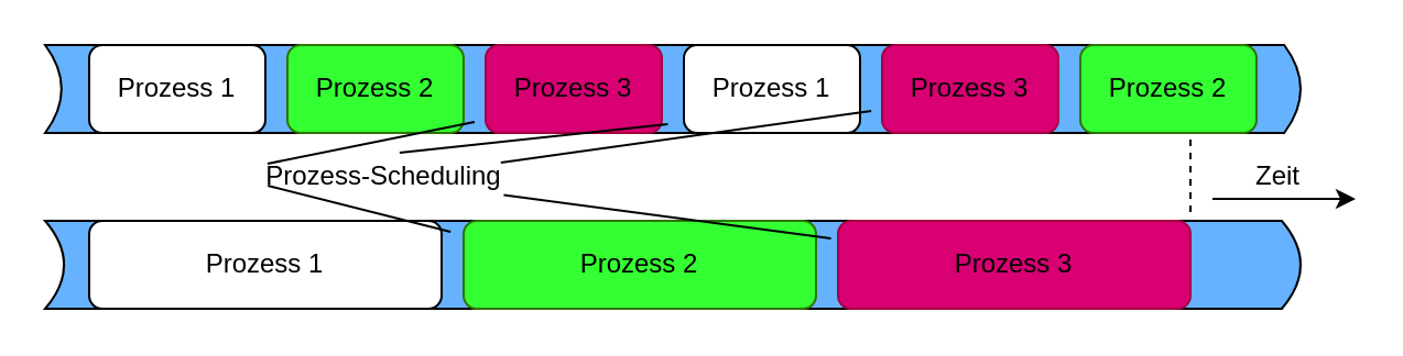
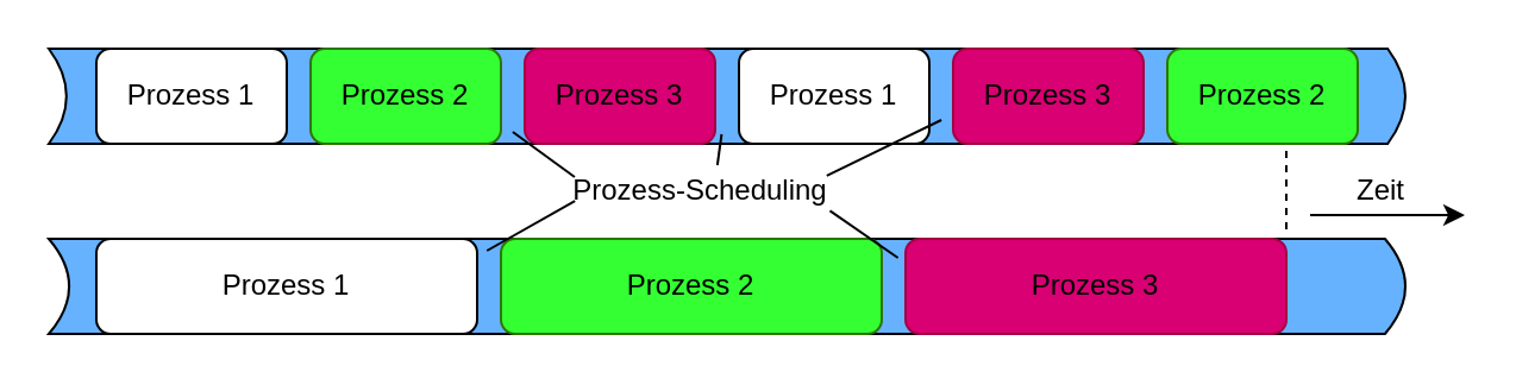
  <mxCell id="0" />
  <mxCell id="1" parent="0" />
  <mxCell id="2" value="" style="shape=dataStorage;whiteSpace=wrap;html=1;fillColor=#66B2FF;fontColor=#000000;size=0.015;flipH=1;" vertex="1" parent="1"><mxGeometry x="20" y="100" width="570" height="40" as="geometry" /></mxCell>
  <mxCell id="3" value="Prozess 1" style="rounded=1;whiteSpace=wrap;html=1;fillColor=#FFFFFF;fontColor=#000000;" vertex="1" parent="1"><mxGeometry x="40" y="100" width="160" height="40" as="geometry" /></mxCell>
  <mxCell id="4" value="" style="shape=dataStorage;whiteSpace=wrap;html=1;fillColor=#66B2FF;fontColor=#000000;size=0.013;flipH=1;" vertex="1" parent="1"><mxGeometry x="20" y="20" width="570" height="40" as="geometry" /></mxCell>
  <mxCell id="5" value="Prozess 1" style="rounded=1;whiteSpace=wrap;html=1;fillColor=#FFFFFF;fontColor=#000000;" vertex="1" parent="1"><mxGeometry x="40" y="20" width="80" height="40" as="geometry" /></mxCell>
  <mxCell id="6" value="Prozess 2" style="rounded=1;whiteSpace=wrap;html=1;fillColor=#33FF33;fontColor=#000000;strokeColor=#2D7600;" vertex="1" parent="1"><mxGeometry x="130" y="20" width="80" height="40" as="geometry" /></mxCell>
  <mxCell id="7" value="Prozess 3" style="rounded=1;whiteSpace=wrap;html=1;fillColor=#d80073;fontColor=#000000;strokeColor=#A50040;" vertex="1" parent="1"><mxGeometry x="220" y="20" width="80" height="40" as="geometry" /></mxCell>
  <mxCell id="8" value="Prozess 1" style="rounded=1;whiteSpace=wrap;html=1;fillColor=#FFFFFF;fontColor=#000000;" vertex="1" parent="1"><mxGeometry x="310" y="20" width="80" height="40" as="geometry" /></mxCell>
  <mxCell id="9" value="Prozess 3" style="rounded=1;whiteSpace=wrap;html=1;fillColor=#d80073;fontColor=#000000;strokeColor=#A50040;" vertex="1" parent="1"><mxGeometry x="400" y="20" width="80" height="40" as="geometry" /></mxCell>
  <mxCell id="10" value="Prozess 2" style="rounded=1;whiteSpace=wrap;html=1;fillColor=#33FF33;fontColor=#000000;strokeColor=#2D7600;" vertex="1" parent="1"><mxGeometry x="490" y="20" width="80" height="40" as="geometry" /></mxCell>
- <mxCell id="11" value="Prozess-Scheduling" style="text;html=1;strokeColor=none;fillColor=none;align=center;verticalAlign=middle;whiteSpace=wrap;rounded=0;fontColor=#000000;" vertex="1" parent="1"><mxGeometry x="119" y="70" width="110" height="20" as="geometry" /></mxCell>
+ <mxCell id="11" value="Prozess-Scheduling" style="text;html=1;strokeColor=none;fillColor=none;align=center;verticalAlign=middle;whiteSpace=wrap;rounded=0;fontColor=#000000;" vertex="1" parent="1"><mxGeometry x="239" y="70" width="110" height="20" as="geometry" /></mxCell>
  <mxCell id="12" value="Zeit" style="text;html=1;strokeColor=none;fillColor=none;align=center;verticalAlign=middle;whiteSpace=wrap;rounded=0;fontColor=#000000;" vertex="1" parent="1"><mxGeometry x="560" y="70" width="40" height="20" as="geometry" /></mxCell>
  <mxCell id="13" value="" style="endArrow=classic;html=1;fontColor=#000000;" edge="1" parent="1"><mxGeometry width="50" height="50" relative="1" as="geometry"><mxPoint x="550" y="90" as="sourcePoint" /><mxPoint x="615" y="90" as="targetPoint" /></mxGeometry></mxCell>
  <mxCell id="14" value="" style="endArrow=none;html=1;fontColor=#000000;entryX=0.018;entryY=0.2;entryDx=0;entryDy=0;entryPerimeter=0;exitX=0.658;exitY=0.875;exitDx=0;exitDy=0;exitPerimeter=0;" edge="1" parent="1" source="4" target="11"><mxGeometry width="50" height="50" relative="1" as="geometry"><mxPoint x="40" y="170" as="sourcePoint" /><mxPoint x="90" y="120" as="targetPoint" /></mxGeometry></mxCell>
  <mxCell id="15" value="" style="endArrow=none;html=1;fontColor=#000000;entryX=0.563;entryY=-0.05;entryDx=0;entryDy=0;entryPerimeter=0;exitX=0.504;exitY=0.9;exitDx=0;exitDy=0;exitPerimeter=0;" edge="1" parent="1" source="4" target="11"><mxGeometry width="50" height="50" relative="1" as="geometry"><mxPoint x="210" y="90" as="sourcePoint" /><mxPoint x="253.18" y="117" as="targetPoint" /></mxGeometry></mxCell>
  <mxCell id="16" value="" style="endArrow=none;html=1;fontColor=#000000;entryX=0.981;entryY=0.174;entryDx=0;entryDy=0;entryPerimeter=0;exitX=0.342;exitY=0.75;exitDx=0;exitDy=0;exitPerimeter=0;" edge="1" parent="1" source="4" target="11"><mxGeometry width="50" height="50" relative="1" as="geometry"><mxPoint x="317.28" y="66" as="sourcePoint" /><mxPoint x="308.12" y="90.74" as="targetPoint" /></mxGeometry></mxCell>
  <mxCell id="17" value="Prozess 2" style="rounded=1;whiteSpace=wrap;html=1;fillColor=#33FF33;fontColor=#000000;strokeColor=#2D7600;" vertex="1" parent="1"><mxGeometry x="210" y="100" width="160" height="40" as="geometry" /></mxCell>
  <mxCell id="18" value="Prozess 3" style="rounded=1;whiteSpace=wrap;html=1;fillColor=#d80073;fontColor=#000000;strokeColor=#A50040;" vertex="1" parent="1"><mxGeometry x="380" y="100" width="160" height="40" as="geometry" /></mxCell>
  <mxCell id="19" value="" style="endArrow=none;html=1;fontColor=#000000;entryX=0.019;entryY=0.702;entryDx=0;entryDy=0;entryPerimeter=0;exitX=0.677;exitY=0.125;exitDx=0;exitDy=0;exitPerimeter=0;" edge="1" parent="1" source="2" target="11"><mxGeometry width="50" height="50" relative="1" as="geometry"><mxPoint x="223.8" y="67" as="sourcePoint" /><mxPoint x="250.98" y="84" as="targetPoint" /></mxGeometry></mxCell>
  <mxCell id="20" value="" style="endArrow=none;html=1;fontColor=#000000;entryX=0.374;entryY=0.2;entryDx=0;entryDy=0;entryPerimeter=0;exitX=0.993;exitY=0.91;exitDx=0;exitDy=0;exitPerimeter=0;" edge="1" parent="1" source="11" target="2"><mxGeometry width="50" height="50" relative="1" as="geometry"><mxPoint x="233.8" y="77" as="sourcePoint" /><mxPoint x="260.98" y="94" as="targetPoint" /></mxGeometry></mxCell>
  <mxCell id="21" value="" style="endArrow=none;dashed=1;html=1;fontColor=#000000;" edge="1" parent="1"><mxGeometry width="50" height="50" relative="1" as="geometry"><mxPoint x="540" y="96" as="sourcePoint" /><mxPoint x="540" y="62" as="targetPoint" /></mxGeometry></mxCell>
